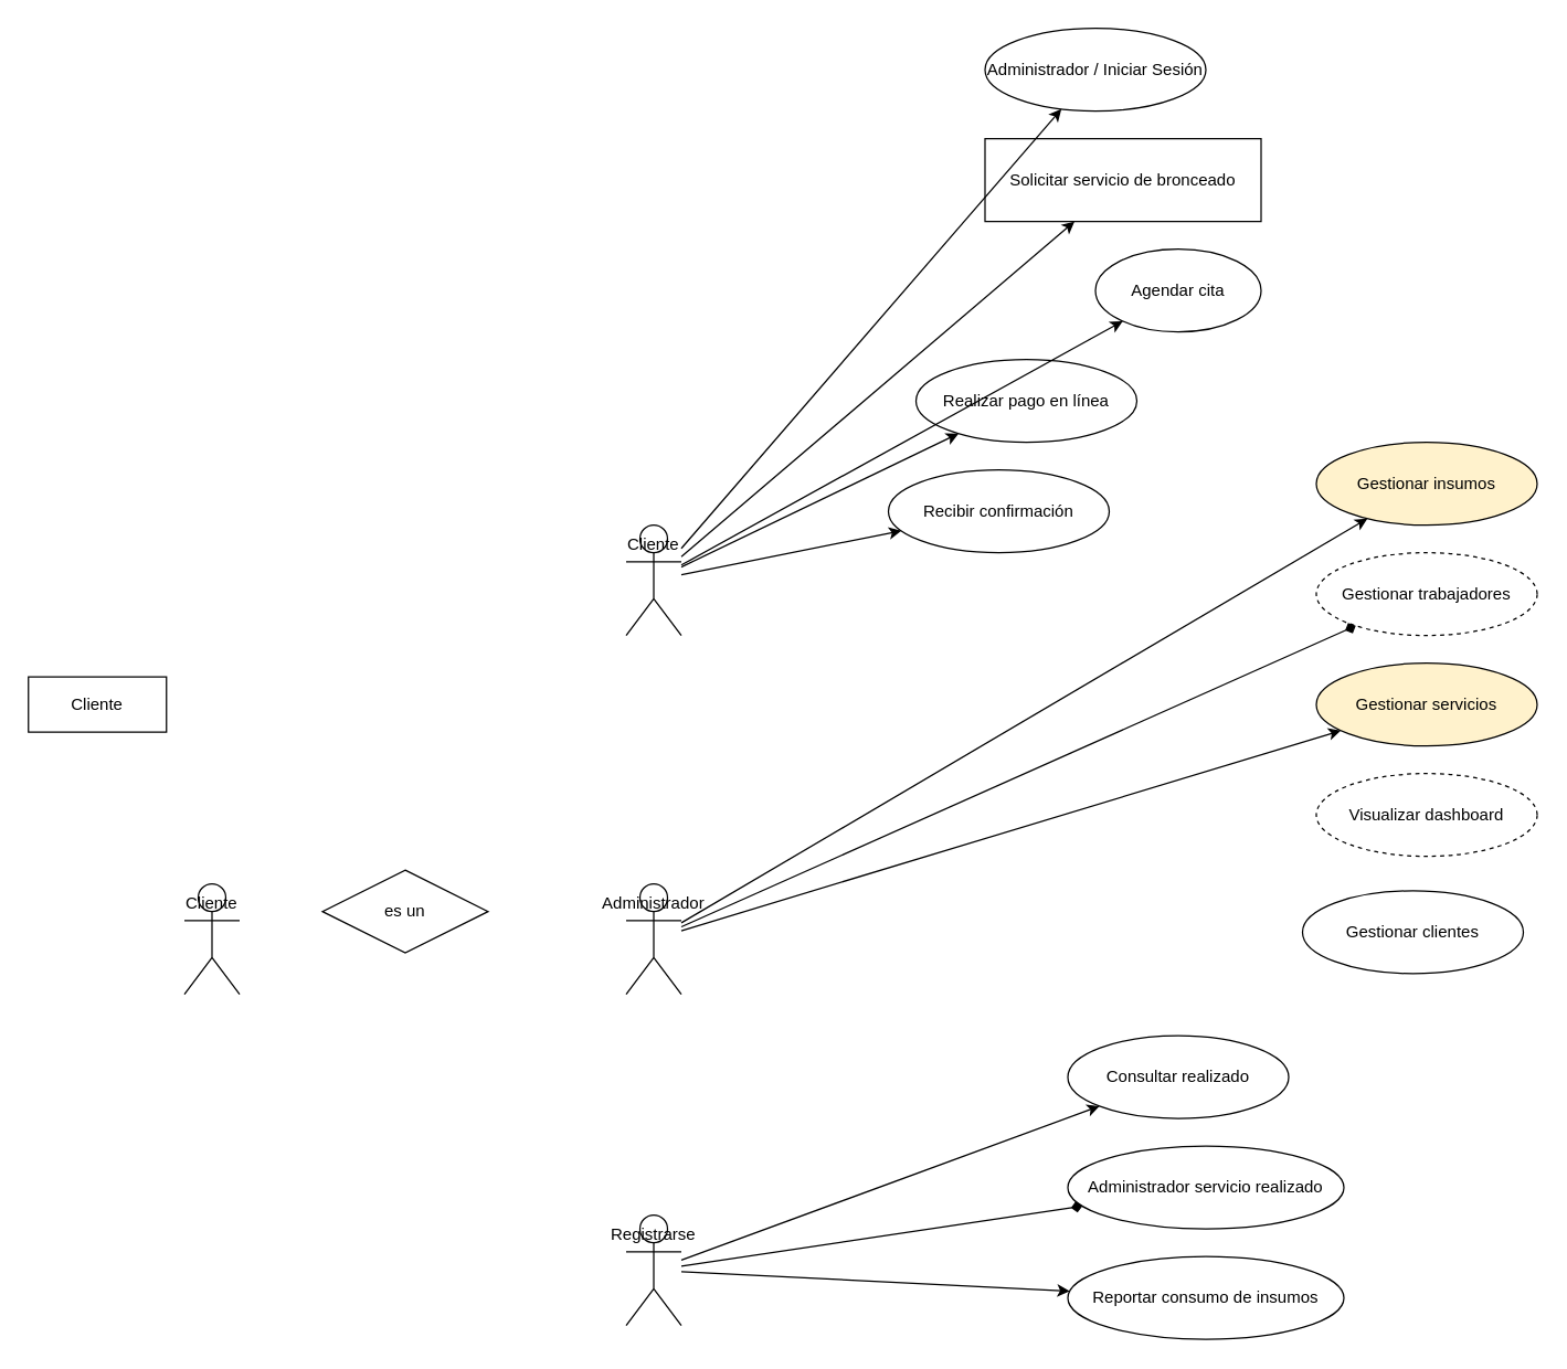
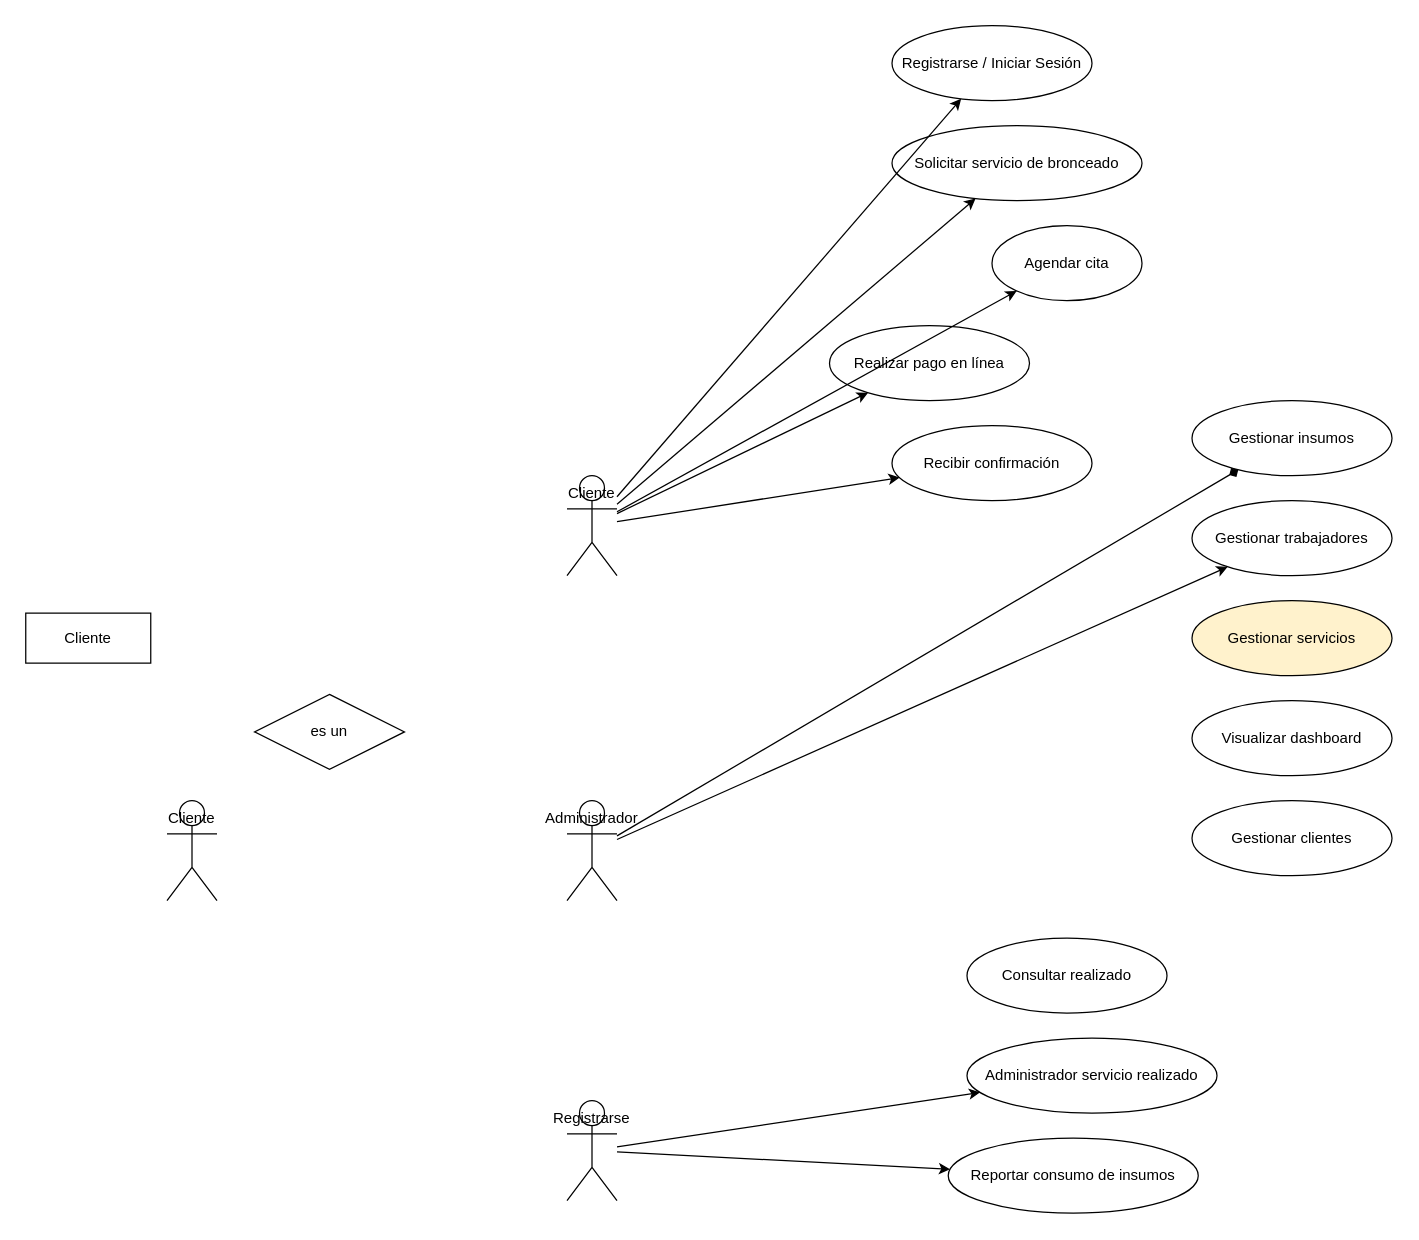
  <mxCell id="0" />
  <mxCell id="1" parent="0" />
  <mxCell id="2" value="Cliente" style="shape=umlActor;verticalAlign=top;align=center;" parent="1" vertex="1"><mxGeometry x="453" y="380" width="40" height="80" as="geometry" /></mxCell>
  <mxCell id="3" value="Administrador" style="shape=umlActor;verticalAlign=top;align=center;" parent="1" vertex="1"><mxGeometry x="453" y="640" width="40" height="80" as="geometry" /></mxCell>
  <mxCell id="4" value="Registrarse" style="shape=umlActor;verticalAlign=top;align=center;" parent="1" vertex="1"><mxGeometry x="453" y="880" width="40" height="80" as="geometry" /></mxCell>
- <mxCell id="5" value="Administrador / Iniciar Sesión" style="ellipse;whiteSpace=wrap;" parent="1" vertex="1"><mxGeometry x="713" y="20" width="160" height="60" as="geometry" /></mxCell>
- <mxCell id="6" value="Solicitar servicio de bronceado" style="whiteSpace=wrap;rounded=0;" parent="1" vertex="1"><mxGeometry x="713" y="100" width="200" height="60" as="geometry" /></mxCell>
+ <mxCell id="5" value="Registrarse / Iniciar Sesión" style="ellipse;whiteSpace=wrap;" parent="1" vertex="1"><mxGeometry x="713" y="20" width="160" height="60" as="geometry" /></mxCell>
+ <mxCell id="6" value="Solicitar servicio de bronceado" style="ellipse;whiteSpace=wrap;" parent="1" vertex="1"><mxGeometry x="713" y="100" width="200" height="60" as="geometry" /></mxCell>
  <mxCell id="7" value="Agendar cita" style="ellipse;whiteSpace=wrap;" parent="1" vertex="1"><mxGeometry x="793" y="180" width="120" height="60" as="geometry" /></mxCell>
  <mxCell id="8" value="Realizar pago en línea" style="ellipse;whiteSpace=wrap;" parent="1" vertex="1"><mxGeometry x="663" y="260" width="160" height="60" as="geometry" /></mxCell>
- <mxCell id="9" value="Recibir confirmación" style="ellipse;whiteSpace=wrap;" parent="1" vertex="1"><mxGeometry x="643" y="340" width="160" height="60" as="geometry" /></mxCell>
- <mxCell id="10" value="Gestionar insumos" style="ellipse;whiteSpace=wrap;fillColor=#fff2cc;" parent="1" vertex="1"><mxGeometry x="953" y="320" width="160" height="60" as="geometry" /></mxCell>
- <mxCell id="11" value="Gestionar trabajadores" style="ellipse;whiteSpace=wrap;dashed=1;" parent="1" vertex="1"><mxGeometry x="953" y="400" width="160" height="60" as="geometry" /></mxCell>
+ <mxCell id="9" value="Recibir confirmación" style="ellipse;whiteSpace=wrap;" parent="1" vertex="1"><mxGeometry x="713" y="340" width="160" height="60" as="geometry" /></mxCell>
+ <mxCell id="10" value="Gestionar insumos" style="ellipse;whiteSpace=wrap;" parent="1" vertex="1"><mxGeometry x="953" y="320" width="160" height="60" as="geometry" /></mxCell>
+ <mxCell id="11" value="Gestionar trabajadores" style="ellipse;whiteSpace=wrap;" parent="1" vertex="1"><mxGeometry x="953" y="400" width="160" height="60" as="geometry" /></mxCell>
  <mxCell id="12" value="Gestionar servicios" style="ellipse;whiteSpace=wrap;fillColor=#fff2cc;" parent="1" vertex="1"><mxGeometry x="953" y="480" width="160" height="60" as="geometry" /></mxCell>
- <mxCell id="13" value="Visualizar dashboard" style="ellipse;whiteSpace=wrap;dashed=1;" parent="1" vertex="1"><mxGeometry x="953" y="560" width="160" height="60" as="geometry" /></mxCell>
- <mxCell id="14" value="Gestionar clientes" style="ellipse;whiteSpace=wrap;" parent="1" vertex="1"><mxGeometry x="943" y="645" width="160" height="60" as="geometry" /></mxCell>
+ <mxCell id="13" value="Visualizar dashboard" style="ellipse;whiteSpace=wrap;" parent="1" vertex="1"><mxGeometry x="953" y="560" width="160" height="60" as="geometry" /></mxCell>
+ <mxCell id="14" value="Gestionar clientes" style="ellipse;whiteSpace=wrap;" parent="1" vertex="1"><mxGeometry x="953" y="640" width="160" height="60" as="geometry" /></mxCell>
  <mxCell id="15" value="Consultar realizado" style="ellipse;whiteSpace=wrap;" parent="1" vertex="1"><mxGeometry x="773" y="750" width="160" height="60" as="geometry" /></mxCell>
  <mxCell id="16" value="Administrador servicio realizado" style="ellipse;whiteSpace=wrap;" parent="1" vertex="1"><mxGeometry x="773" y="830" width="200" height="60" as="geometry" /></mxCell>
- <mxCell id="17" value="Reportar consumo de insumos" style="ellipse;whiteSpace=wrap;" parent="1" vertex="1"><mxGeometry x="773" y="910" width="200" height="60" as="geometry" /></mxCell>
+ <mxCell id="17" value="Reportar consumo de insumos" style="ellipse;whiteSpace=wrap;" parent="1" vertex="1"><mxGeometry x="758" y="910" width="200" height="60" as="geometry" /></mxCell>
  <mxCell id="18" parent="1" source="2" target="5" edge="1"><mxGeometry relative="1" as="geometry" /></mxCell>
  <mxCell id="19" parent="1" source="2" target="6" edge="1"><mxGeometry relative="1" as="geometry" /></mxCell>
  <mxCell id="20" parent="1" source="2" target="7" edge="1"><mxGeometry relative="1" as="geometry" /></mxCell>
  <mxCell id="21" parent="1" source="2" target="8" edge="1"><mxGeometry relative="1" as="geometry" /></mxCell>
  <mxCell id="22" parent="1" source="2" target="9" edge="1"><mxGeometry relative="1" as="geometry" /></mxCell>
- <mxCell id="23" parent="1" source="3" target="10" edge="1"><mxGeometry relative="1" as="geometry" /></mxCell>
- <mxCell id="24" parent="1" source="3" target="11" edge="1" style="endArrow=diamond;"><mxGeometry relative="1" as="geometry" /></mxCell>
- <mxCell id="25" parent="1" source="3" target="12" edge="1"><mxGeometry relative="1" as="geometry" /></mxCell>
- <mxCell id="26" parent="1" source="4" target="15" edge="1"><mxGeometry relative="1" as="geometry" /></mxCell>
- <mxCell id="27" parent="1" source="4" target="16" edge="1" style="endArrow=diamond;"><mxGeometry relative="1" as="geometry" /></mxCell>
+ <mxCell id="23" parent="1" source="3" target="10" edge="1" style="endArrow=diamond;"><mxGeometry relative="1" as="geometry" /></mxCell>
+ <mxCell id="24" parent="1" source="3" target="11" edge="1"><mxGeometry relative="1" as="geometry" /></mxCell>
+ <mxCell id="25" parent="1" source="3" target="13" edge="1" style=";"><mxGeometry relative="1" as="geometry" /></mxCell>
+ <mxCell id="27" parent="1" source="4" target="16" edge="1"><mxGeometry relative="1" as="geometry" /></mxCell>
  <mxCell id="28" parent="1" source="4" target="17" edge="1"><mxGeometry relative="1" as="geometry" /></mxCell>
  <mxCell id="29" value="Cliente" style="whiteSpace=wrap;html=1;align=center;" vertex="1" parent="1"><mxGeometry x="20" y="490" width="100" height="40" as="geometry" /></mxCell>
  <mxCell id="30" value="Cliente" style="shape=umlActor;verticalAlign=top;align=center;" vertex="1" parent="1"><mxGeometry x="133" y="640" width="40" height="80" as="geometry" /></mxCell>
- <mxCell id="31" value="es un" style="shape=rhombus;perimeter=rhombusPerimeter;whiteSpace=wrap;html=1;align=center;" vertex="1" parent="1"><mxGeometry x="233" y="630" width="120" height="60" as="geometry" /></mxCell>
+ <mxCell id="31" value="es un" style="shape=rhombus;perimeter=rhombusPerimeter;whiteSpace=wrap;html=1;align=center;" vertex="1" parent="1"><mxGeometry x="203" y="555" width="120" height="60" as="geometry" /></mxCell>
